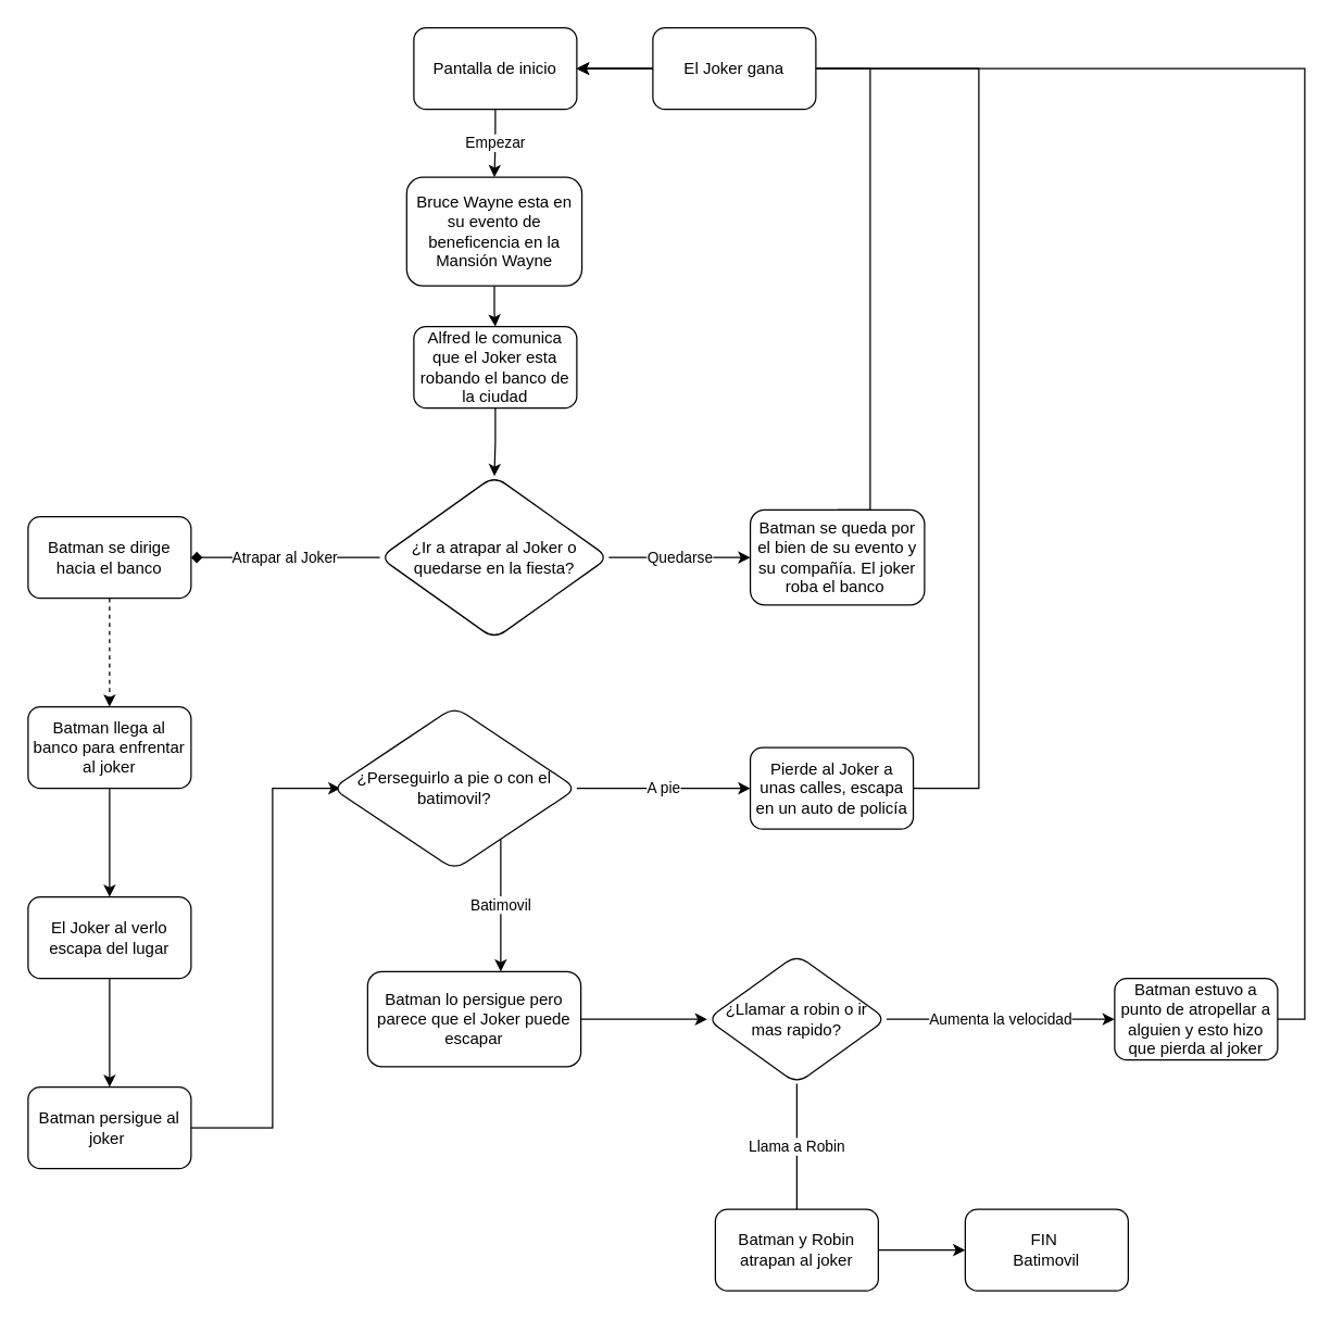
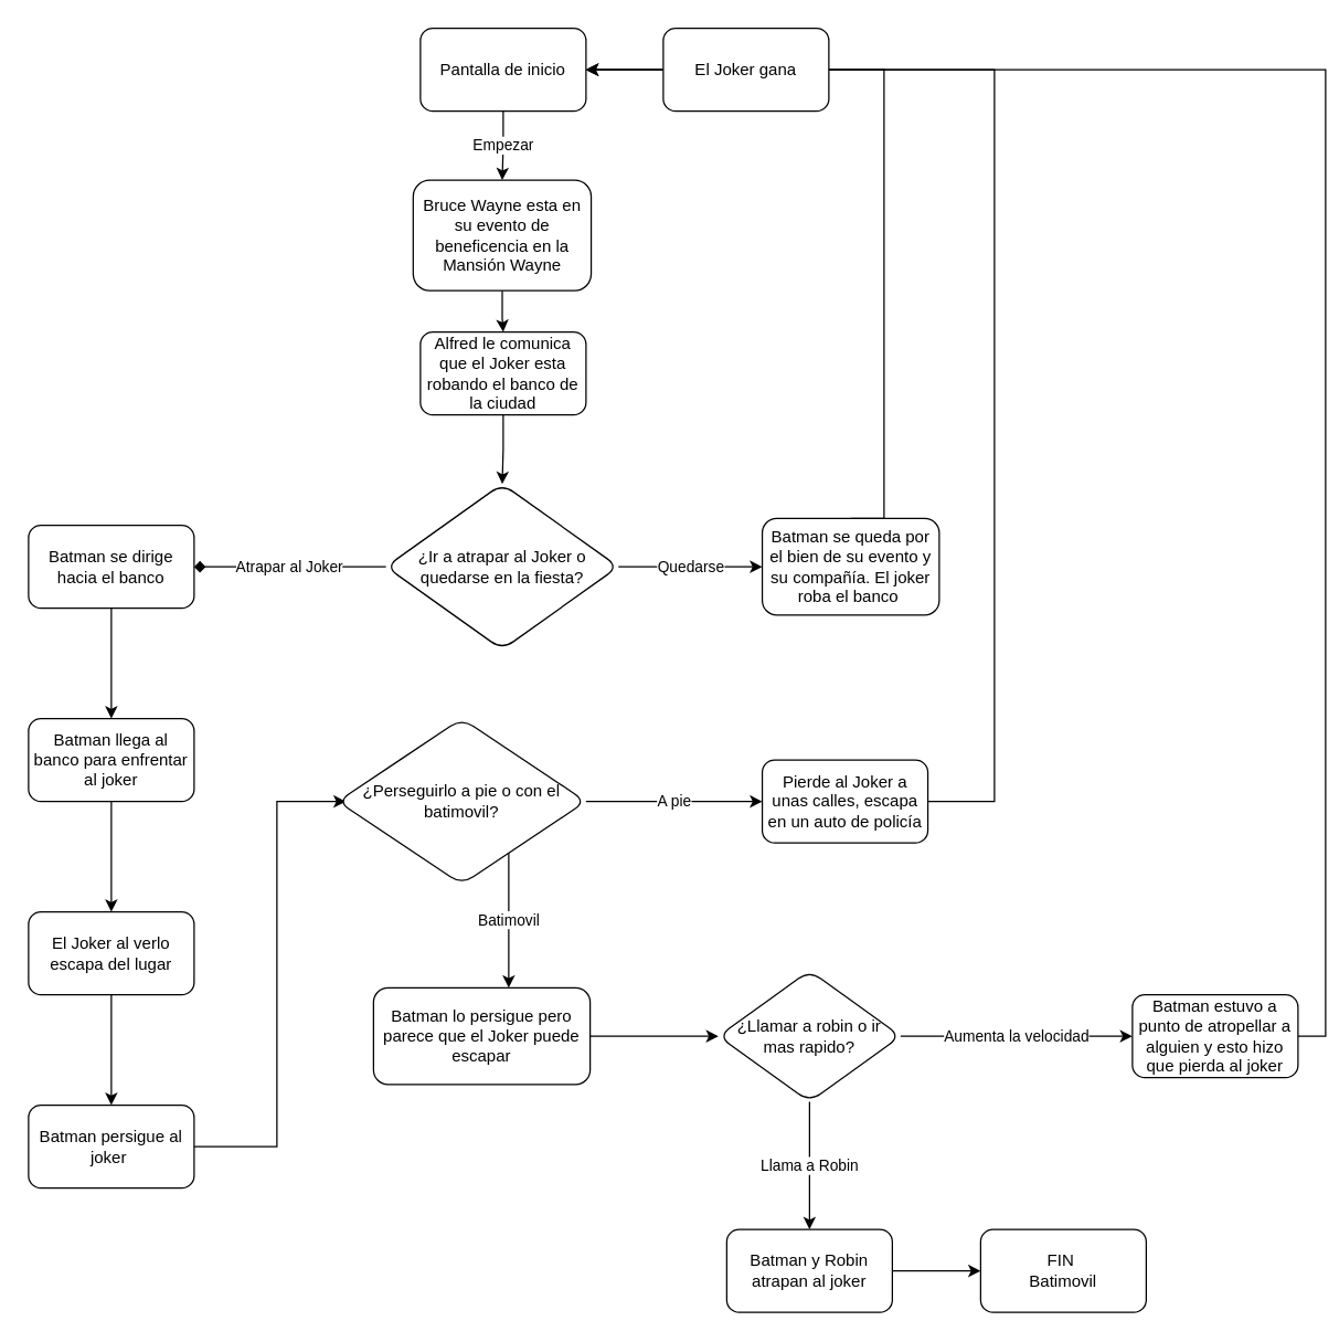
  <mxCell id="0" />
  <mxCell id="1" parent="0" />
  <mxCell id="2" value="Empezar" style="edgeStyle=orthogonalEdgeStyle;rounded=0;orthogonalLoop=1;jettySize=auto;html=1;" edge="1" parent="1" source="3" target="5"><mxGeometry relative="1" as="geometry" /></mxCell>
  <mxCell id="3" value="Pantalla de inicio" style="rounded=1;whiteSpace=wrap;html=1;" vertex="1" parent="1"><mxGeometry x="304" y="20" width="120" height="60" as="geometry" /></mxCell>
  <mxCell id="4" value="" style="edgeStyle=orthogonalEdgeStyle;rounded=0;orthogonalLoop=1;jettySize=auto;html=1;" edge="1" parent="1" source="5" target="7"><mxGeometry relative="1" as="geometry" /></mxCell>
  <mxCell id="5" value="Bruce Wayne esta en su evento de beneficencia en la Mansión Wayne" style="rounded=1;whiteSpace=wrap;html=1;" vertex="1" parent="1"><mxGeometry x="298.75" y="130" width="129" height="80" as="geometry" /></mxCell>
  <mxCell id="6" value="" style="edgeStyle=orthogonalEdgeStyle;rounded=0;orthogonalLoop=1;jettySize=auto;html=1;" edge="1" parent="1" source="7" target="10"><mxGeometry relative="1" as="geometry" /></mxCell>
  <mxCell id="7" value="Alfred le comunica que el Joker esta robando el banco de la ciudad" style="whiteSpace=wrap;html=1;rounded=1;" vertex="1" parent="1"><mxGeometry x="304" y="240" width="120" height="60" as="geometry" /></mxCell>
  <mxCell id="8" value="Quedarse" style="edgeStyle=orthogonalEdgeStyle;rounded=0;orthogonalLoop=1;jettySize=auto;html=1;" edge="1" parent="1" source="10" target="12"><mxGeometry relative="1" as="geometry" /></mxCell>
  <mxCell id="9" value="Atrapar al Joker" style="edgeStyle=orthogonalEdgeStyle;rounded=0;orthogonalLoop=1;jettySize=auto;html=1;endArrow=diamond;" edge="1" parent="1" source="10" target="14"><mxGeometry relative="1" as="geometry" /></mxCell>
  <mxCell id="10" value="¿Ir a atrapar al Joker o quedarse en la fiesta?" style="rhombus;whiteSpace=wrap;html=1;rounded=1;" vertex="1" parent="1"><mxGeometry x="279" y="350" width="168.5" height="120" as="geometry" /></mxCell>
  <mxCell id="11" style="edgeStyle=orthogonalEdgeStyle;rounded=0;orthogonalLoop=1;jettySize=auto;html=1;exitX=0.5;exitY=0;exitDx=0;exitDy=0;entryX=1;entryY=0.5;entryDx=0;entryDy=0;" edge="1" parent="1" source="12" target="3"><mxGeometry relative="1" as="geometry"><Array as="points"><mxPoint x="640" y="375" /><mxPoint x="640" y="50" /></Array></mxGeometry></mxCell>
  <mxCell id="12" value="Batman se queda por el bien de su evento y su compañía. El joker roba el banco&amp;nbsp;" style="whiteSpace=wrap;html=1;rounded=1;" vertex="1" parent="1"><mxGeometry x="551.75" y="375" width="128.25" height="70" as="geometry" /></mxCell>
- <mxCell id="13" value="" style="edgeStyle=orthogonalEdgeStyle;rounded=0;orthogonalLoop=1;jettySize=auto;html=1;dashed=1;" edge="1" parent="1" source="14" target="16"><mxGeometry relative="1" as="geometry" /></mxCell>
+ <mxCell id="13" value="" style="edgeStyle=orthogonalEdgeStyle;rounded=0;orthogonalLoop=1;jettySize=auto;html=1;" edge="1" parent="1" source="14" target="16"><mxGeometry relative="1" as="geometry" /></mxCell>
  <mxCell id="14" value="Batman se dirige hacia el banco" style="whiteSpace=wrap;html=1;rounded=1;" vertex="1" parent="1"><mxGeometry x="20" y="380" width="120" height="60" as="geometry" /></mxCell>
  <mxCell id="15" value="" style="edgeStyle=orthogonalEdgeStyle;rounded=0;orthogonalLoop=1;jettySize=auto;html=1;" edge="1" parent="1" source="16" target="18"><mxGeometry relative="1" as="geometry" /></mxCell>
  <mxCell id="16" value="Batman llega al banco para enfrentar al joker" style="whiteSpace=wrap;html=1;rounded=1;" vertex="1" parent="1"><mxGeometry x="20" y="520" width="120" height="60" as="geometry" /></mxCell>
  <mxCell id="17" value="" style="edgeStyle=orthogonalEdgeStyle;rounded=0;orthogonalLoop=1;jettySize=auto;html=1;" edge="1" parent="1" source="18" target="20"><mxGeometry relative="1" as="geometry" /></mxCell>
  <mxCell id="18" value="El Joker al verlo escapa del lugar" style="whiteSpace=wrap;html=1;rounded=1;" vertex="1" parent="1"><mxGeometry x="20" y="660" width="120" height="60" as="geometry" /></mxCell>
  <mxCell id="19" value="" style="edgeStyle=orthogonalEdgeStyle;rounded=0;orthogonalLoop=1;jettySize=auto;html=1;" edge="1" parent="1" source="20"><mxGeometry relative="1" as="geometry"><mxPoint x="250" y="580" as="targetPoint" /><Array as="points"><mxPoint x="200" y="830" /><mxPoint x="200" y="580" /></Array></mxGeometry></mxCell>
  <mxCell id="20" value="Batman persigue al joker&amp;nbsp;" style="whiteSpace=wrap;html=1;rounded=1;" vertex="1" parent="1"><mxGeometry x="20" y="800" width="120" height="60" as="geometry" /></mxCell>
  <mxCell id="21" value="A pie" style="edgeStyle=orthogonalEdgeStyle;rounded=0;orthogonalLoop=1;jettySize=auto;html=1;" edge="1" parent="1" source="23" target="25"><mxGeometry relative="1" as="geometry" /></mxCell>
  <mxCell id="22" value="Batimovil" style="edgeStyle=orthogonalEdgeStyle;rounded=0;orthogonalLoop=1;jettySize=auto;html=1;" edge="1" parent="1" source="23" target="27"><mxGeometry relative="1" as="geometry"><Array as="points"><mxPoint x="368" y="660" /><mxPoint x="368" y="660" /></Array></mxGeometry></mxCell>
  <mxCell id="23" value="¿Perseguirlo a pie o con el batimovil?" style="rhombus;whiteSpace=wrap;html=1;rounded=1;" vertex="1" parent="1"><mxGeometry x="244" y="520" width="180" height="120" as="geometry" /></mxCell>
  <mxCell id="24" style="edgeStyle=orthogonalEdgeStyle;rounded=0;orthogonalLoop=1;jettySize=auto;html=1;exitX=1;exitY=0.5;exitDx=0;exitDy=0;entryX=1;entryY=0.5;entryDx=0;entryDy=0;" edge="1" parent="1" source="25" target="3"><mxGeometry relative="1" as="geometry"><Array as="points"><mxPoint x="720" y="580" /><mxPoint x="720" y="50" /></Array></mxGeometry></mxCell>
  <mxCell id="25" value="Pierde al Joker a unas calles, escapa en un auto de policía" style="whiteSpace=wrap;html=1;rounded=1;" vertex="1" parent="1"><mxGeometry x="551.75" y="550" width="120" height="60" as="geometry" /></mxCell>
  <mxCell id="26" value="" style="edgeStyle=orthogonalEdgeStyle;rounded=0;orthogonalLoop=1;jettySize=auto;html=1;" edge="1" parent="1" source="27" target="30"><mxGeometry relative="1" as="geometry" /></mxCell>
  <mxCell id="27" value="Batman lo persigue pero parece que el Joker puede escapar" style="whiteSpace=wrap;html=1;rounded=1;" vertex="1" parent="1"><mxGeometry x="270" y="715" width="157" height="70" as="geometry" /></mxCell>
- <mxCell id="28" value="Llama a Robin" style="edgeStyle=orthogonalEdgeStyle;rounded=0;orthogonalLoop=1;jettySize=auto;html=1;endArrow=none;" edge="1" parent="1" source="30" target="32"><mxGeometry relative="1" as="geometry" /></mxCell>
+ <mxCell id="28" value="Llama a Robin" style="edgeStyle=orthogonalEdgeStyle;rounded=0;orthogonalLoop=1;jettySize=auto;html=1;" edge="1" parent="1" source="30" target="32"><mxGeometry relative="1" as="geometry" /></mxCell>
  <mxCell id="29" value="Aumenta la velocidad" style="edgeStyle=orthogonalEdgeStyle;rounded=0;orthogonalLoop=1;jettySize=auto;html=1;" edge="1" parent="1" source="30" target="34"><mxGeometry relative="1" as="geometry" /></mxCell>
  <mxCell id="30" value="¿Llamar a robin o ir mas rapido?" style="rhombus;whiteSpace=wrap;html=1;rounded=1;" vertex="1" parent="1"><mxGeometry x="520" y="702.5" width="132" height="95" as="geometry" /></mxCell>
  <mxCell id="31" value="" style="edgeStyle=orthogonalEdgeStyle;rounded=0;orthogonalLoop=1;jettySize=auto;html=1;" edge="1" parent="1" source="32" target="35"><mxGeometry relative="1" as="geometry" /></mxCell>
  <mxCell id="32" value="Batman y Robin atrapan al joker" style="whiteSpace=wrap;html=1;rounded=1;" vertex="1" parent="1"><mxGeometry x="526" y="890" width="120" height="60" as="geometry" /></mxCell>
  <mxCell id="33" style="edgeStyle=orthogonalEdgeStyle;rounded=0;orthogonalLoop=1;jettySize=auto;html=1;exitX=1;exitY=0.5;exitDx=0;exitDy=0;entryX=1;entryY=0.5;entryDx=0;entryDy=0;" edge="1" parent="1" source="34" target="3"><mxGeometry relative="1" as="geometry" /></mxCell>
  <mxCell id="34" value="Batman estuvo a punto de atropellar a alguien y esto hizo que pierda al joker" style="whiteSpace=wrap;html=1;rounded=1;" vertex="1" parent="1"><mxGeometry x="820" y="720" width="120" height="60" as="geometry" /></mxCell>
  <mxCell id="35" value="FIN&amp;nbsp;&lt;br&gt;Batimovil" style="whiteSpace=wrap;html=1;rounded=1;" vertex="1" parent="1"><mxGeometry x="710" y="890" width="120" height="60" as="geometry" /></mxCell>
  <mxCell id="36" value="El Joker gana" style="rounded=1;whiteSpace=wrap;html=1;" vertex="1" parent="1"><mxGeometry x="480" y="20" width="120" height="60" as="geometry" /></mxCell>
